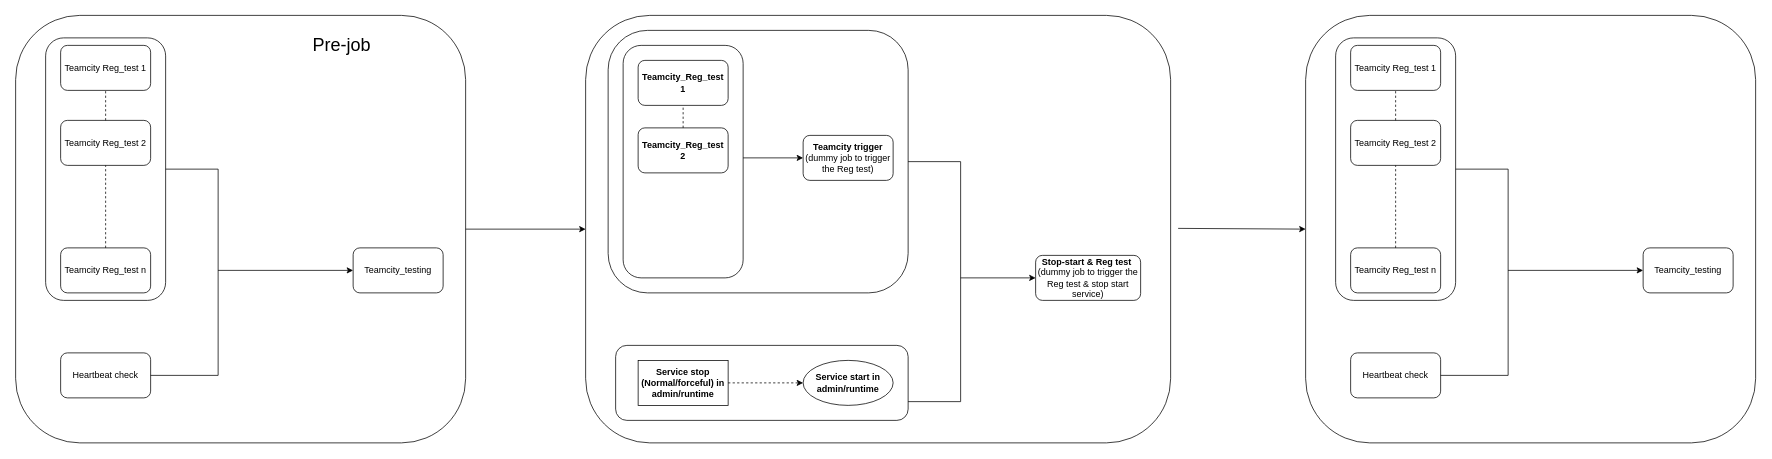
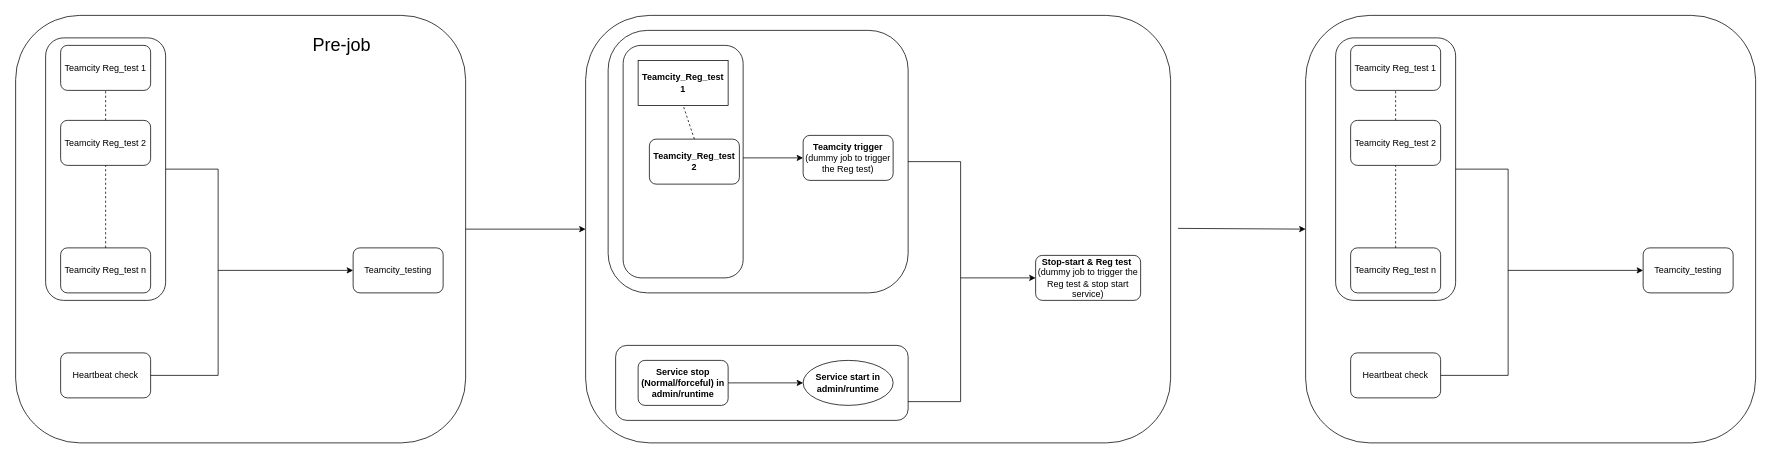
  <mxCell id="0" />
  <mxCell id="1" parent="0" />
  <mxCell id="2" value="" style="rounded=1;whiteSpace=wrap;html=1;fillColor=none;" vertex="1" parent="1"><mxGeometry x="780" y="20" width="780" height="570" as="geometry" /></mxCell>
  <mxCell id="3" value="" style="rounded=1;whiteSpace=wrap;html=1;fillColor=none;" vertex="1" parent="1"><mxGeometry x="830" y="60" width="160" height="310" as="geometry" /></mxCell>
  <mxCell id="4" value="" style="rounded=1;whiteSpace=wrap;html=1;fillColor=none;" vertex="1" parent="1"><mxGeometry x="820" y="460" width="390" height="100" as="geometry" /></mxCell>
  <mxCell id="5" style="edgeStyle=orthogonalEdgeStyle;rounded=0;orthogonalLoop=1;jettySize=auto;html=1;entryX=1;entryY=0.75;entryDx=0;entryDy=0;exitX=1;exitY=0.5;exitDx=0;exitDy=0;endArrow=none;endFill=0;" edge="1" parent="1" source="6" target="4"><mxGeometry relative="1" as="geometry"><mxPoint x="1260" y="260" as="targetPoint" /><Array as="points"><mxPoint x="1280" y="215" /><mxPoint x="1280" y="535" /></Array></mxGeometry></mxCell>
  <mxCell id="6" value="" style="rounded=1;whiteSpace=wrap;html=1;fillColor=none;" vertex="1" parent="1"><mxGeometry x="810" y="40" width="400" height="350" as="geometry" /></mxCell>
- <mxCell id="7" value="&lt;b&gt;Service stop (Normal/forceful) in admin/runtime&lt;/b&gt;" style="whiteSpace=wrap;html=1;rounded=0;" vertex="1" parent="1"><mxGeometry x="850" y="480" width="120" height="60" as="geometry" /></mxCell>
+ <mxCell id="7" value="&lt;b&gt;Service stop (Normal/forceful) in admin/runtime&lt;/b&gt;" style="rounded=1;whiteSpace=wrap;html=1;" vertex="1" parent="1"><mxGeometry x="850" y="480" width="120" height="60" as="geometry" /></mxCell>
  <mxCell id="8" value="&lt;b&gt;Teamcity trigger&lt;/b&gt;&lt;br&gt;(dummy job to trigger the Reg test)" style="rounded=1;whiteSpace=wrap;html=1;" vertex="1" parent="1"><mxGeometry x="1070" y="180" width="120" height="60" as="geometry" /></mxCell>
- <mxCell id="9" value="&lt;span&gt;&lt;b&gt;Teamcity_Reg_test 2&lt;/b&gt;&lt;/span&gt;" style="rounded=1;whiteSpace=wrap;html=1;" vertex="1" parent="1"><mxGeometry x="850" y="170" width="120" height="60" as="geometry" /></mxCell>
- <mxCell id="10" value="&lt;b&gt;Teamcity_Reg_test 1&lt;/b&gt;" style="rounded=1;whiteSpace=wrap;html=1;" vertex="1" parent="1"><mxGeometry x="850" y="80" width="120" height="60" as="geometry" /></mxCell>
+ <mxCell id="9" value="&lt;span&gt;&lt;b&gt;Teamcity_Reg_test 2&lt;/b&gt;&lt;/span&gt;" style="rounded=1;whiteSpace=wrap;html=1;" vertex="1" parent="1"><mxGeometry x="865" y="185" width="120" height="60" as="geometry" /></mxCell>
+ <mxCell id="10" value="&lt;b&gt;Teamcity_Reg_test 1&lt;/b&gt;" style="whiteSpace=wrap;html=1;rounded=0;" vertex="1" parent="1"><mxGeometry x="850" y="80" width="120" height="60" as="geometry" /></mxCell>
  <mxCell id="11" value="&lt;b&gt;Service start in admin/runtime&lt;/b&gt;" style="ellipse;whiteSpace=wrap;html=1;" vertex="1" parent="1"><mxGeometry x="1070" y="480" width="120" height="60" as="geometry" /></mxCell>
  <mxCell id="12" value="&lt;b&gt;Stop-start &amp;amp; Reg test&amp;nbsp;&lt;/b&gt;&lt;br&gt;(dummy job to trigger the Reg test &amp;amp; stop start service)" style="rounded=1;whiteSpace=wrap;html=1;" vertex="1" parent="1"><mxGeometry x="1380" y="340" width="140" height="60" as="geometry" /></mxCell>
  <mxCell id="13" value="" style="endArrow=none;dashed=1;html=1;entryX=0.5;entryY=1;entryDx=0;entryDy=0;exitX=0.5;exitY=0;exitDx=0;exitDy=0;" edge="1" parent="1" source="9" target="10"><mxGeometry width="50" height="50" relative="1" as="geometry"><mxPoint x="1170" y="300" as="sourcePoint" /><mxPoint x="1220" y="250" as="targetPoint" /></mxGeometry></mxCell>
- <mxCell id="14" value="" style="endArrow=classic;html=1;entryX=0;entryY=0.5;entryDx=0;entryDy=0;exitX=1;exitY=0.5;exitDx=0;exitDy=0;dashed=1;" edge="1" parent="1" source="7" target="11"><mxGeometry width="50" height="50" relative="1" as="geometry"><mxPoint x="1170" y="560" as="sourcePoint" /><mxPoint x="1220" y="510" as="targetPoint" /></mxGeometry></mxCell>
+ <mxCell id="14" value="" style="endArrow=classic;html=1;entryX=0;entryY=0.5;entryDx=0;entryDy=0;exitX=1;exitY=0.5;exitDx=0;exitDy=0;" edge="1" parent="1" source="7" target="11"><mxGeometry width="50" height="50" relative="1" as="geometry"><mxPoint x="1170" y="560" as="sourcePoint" /><mxPoint x="1220" y="510" as="targetPoint" /></mxGeometry></mxCell>
  <mxCell id="15" value="" style="endArrow=classic;html=1;entryX=0;entryY=0.5;entryDx=0;entryDy=0;" edge="1" parent="1" target="8"><mxGeometry width="50" height="50" relative="1" as="geometry"><mxPoint x="990" y="210" as="sourcePoint" /><mxPoint x="1220" y="250" as="targetPoint" /></mxGeometry></mxCell>
  <mxCell id="16" value="" style="endArrow=classic;html=1;entryX=0;entryY=0.5;entryDx=0;entryDy=0;" edge="1" parent="1" target="12"><mxGeometry width="50" height="50" relative="1" as="geometry"><mxPoint x="1280" y="370" as="sourcePoint" /><mxPoint x="1220" y="320" as="targetPoint" /></mxGeometry></mxCell>
  <mxCell id="17" value="Teamcity Reg_test 1" style="rounded=1;whiteSpace=wrap;html=1;" vertex="1" parent="1"><mxGeometry x="80" y="60" width="120" height="60" as="geometry" /></mxCell>
  <mxCell id="18" value="&lt;span&gt;Teamcity Reg_test 2&lt;/span&gt;" style="rounded=1;whiteSpace=wrap;html=1;" vertex="1" parent="1"><mxGeometry x="80" y="160" width="120" height="60" as="geometry" /></mxCell>
  <mxCell id="19" value="&lt;span style=&quot;font-family: &amp;#34;helvetica&amp;#34; ; font-size: 12px ; font-style: normal ; font-weight: 400 ; letter-spacing: normal ; text-align: center ; text-indent: 0px ; text-transform: none ; word-spacing: 0px ; float: none ; display: inline&quot;&gt;Teamcity Reg_test n&lt;/span&gt;" style="rounded=1;whiteSpace=wrap;html=1;" vertex="1" parent="1"><mxGeometry x="80" y="330" width="120" height="60" as="geometry" /></mxCell>
  <mxCell id="20" value="Heartbeat check" style="rounded=1;whiteSpace=wrap;html=1;" vertex="1" parent="1"><mxGeometry x="80" y="470" width="120" height="60" as="geometry" /></mxCell>
  <mxCell id="21" value="Teamcity_testing" style="rounded=1;whiteSpace=wrap;html=1;" vertex="1" parent="1"><mxGeometry x="470" y="330" width="120" height="60" as="geometry" /></mxCell>
  <mxCell id="22" value="" style="endArrow=none;dashed=1;html=1;entryX=0.5;entryY=1;entryDx=0;entryDy=0;exitX=0.5;exitY=0;exitDx=0;exitDy=0;" edge="1" parent="1" source="18" target="17"><mxGeometry width="50" height="50" relative="1" as="geometry"><mxPoint x="380" y="250" as="sourcePoint" /><mxPoint x="430" y="200" as="targetPoint" /></mxGeometry></mxCell>
  <mxCell id="23" value="" style="endArrow=none;dashed=1;html=1;entryX=0.5;entryY=1;entryDx=0;entryDy=0;exitX=0.5;exitY=0;exitDx=0;exitDy=0;" edge="1" parent="1" source="19" target="18"><mxGeometry width="50" height="50" relative="1" as="geometry"><mxPoint x="380" y="250" as="sourcePoint" /><mxPoint x="430" y="200" as="targetPoint" /></mxGeometry></mxCell>
  <mxCell id="24" style="edgeStyle=orthogonalEdgeStyle;rounded=0;orthogonalLoop=1;jettySize=auto;html=1;entryX=1;entryY=0.5;entryDx=0;entryDy=0;exitX=1;exitY=0.5;exitDx=0;exitDy=0;endArrow=none;endFill=0;" edge="1" parent="1" source="25" target="20"><mxGeometry relative="1" as="geometry"><Array as="points"><mxPoint x="290" y="225" /><mxPoint x="290" y="500" /></Array></mxGeometry></mxCell>
  <mxCell id="25" value="" style="rounded=1;whiteSpace=wrap;html=1;fillColor=none;" vertex="1" parent="1"><mxGeometry x="60" y="50" width="160" height="350" as="geometry" /></mxCell>
  <mxCell id="26" value="" style="endArrow=classic;html=1;entryX=0;entryY=0.5;entryDx=0;entryDy=0;startArrow=none;startFill=0;endFill=1;" edge="1" parent="1" target="21"><mxGeometry width="50" height="50" relative="1" as="geometry"><mxPoint x="290" y="360" as="sourcePoint" /><mxPoint x="430" y="300" as="targetPoint" /></mxGeometry></mxCell>
  <mxCell id="27" value="" style="rounded=1;whiteSpace=wrap;html=1;fillColor=none;" vertex="1" parent="1"><mxGeometry x="20" y="20" width="600" height="570" as="geometry" /></mxCell>
  <mxCell id="28" value="Teamcity Reg_test 1" style="rounded=1;whiteSpace=wrap;html=1;" vertex="1" parent="1"><mxGeometry x="1800" y="60" width="120" height="60" as="geometry" /></mxCell>
  <mxCell id="29" value="&lt;span&gt;Teamcity Reg_test 2&lt;/span&gt;" style="rounded=1;whiteSpace=wrap;html=1;" vertex="1" parent="1"><mxGeometry x="1800" y="160" width="120" height="60" as="geometry" /></mxCell>
  <mxCell id="30" value="&lt;span style=&quot;font-family: &amp;#34;helvetica&amp;#34; ; font-size: 12px ; font-style: normal ; font-weight: 400 ; letter-spacing: normal ; text-align: center ; text-indent: 0px ; text-transform: none ; word-spacing: 0px ; float: none ; display: inline&quot;&gt;Teamcity Reg_test n&lt;/span&gt;" style="rounded=1;whiteSpace=wrap;html=1;" vertex="1" parent="1"><mxGeometry x="1800" y="330" width="120" height="60" as="geometry" /></mxCell>
  <mxCell id="31" value="Heartbeat check" style="rounded=1;whiteSpace=wrap;html=1;" vertex="1" parent="1"><mxGeometry x="1800" y="470" width="120" height="60" as="geometry" /></mxCell>
  <mxCell id="32" value="Teamcity_testing" style="rounded=1;whiteSpace=wrap;html=1;" vertex="1" parent="1"><mxGeometry x="2190" y="330" width="120" height="60" as="geometry" /></mxCell>
  <mxCell id="33" value="" style="endArrow=none;dashed=1;html=1;entryX=0.5;entryY=1;entryDx=0;entryDy=0;exitX=0.5;exitY=0;exitDx=0;exitDy=0;" edge="1" parent="1" source="29" target="28"><mxGeometry width="50" height="50" relative="1" as="geometry"><mxPoint x="2100" y="250" as="sourcePoint" /><mxPoint x="2150" y="200" as="targetPoint" /></mxGeometry></mxCell>
  <mxCell id="34" value="" style="endArrow=none;dashed=1;html=1;entryX=0.5;entryY=1;entryDx=0;entryDy=0;exitX=0.5;exitY=0;exitDx=0;exitDy=0;" edge="1" parent="1" source="30" target="29"><mxGeometry width="50" height="50" relative="1" as="geometry"><mxPoint x="2100" y="250" as="sourcePoint" /><mxPoint x="2150" y="200" as="targetPoint" /></mxGeometry></mxCell>
  <mxCell id="35" style="edgeStyle=orthogonalEdgeStyle;rounded=0;orthogonalLoop=1;jettySize=auto;html=1;entryX=1;entryY=0.5;entryDx=0;entryDy=0;exitX=1;exitY=0.5;exitDx=0;exitDy=0;endArrow=none;endFill=0;" edge="1" parent="1" source="36" target="31"><mxGeometry relative="1" as="geometry"><Array as="points"><mxPoint x="2010" y="225" /><mxPoint x="2010" y="500" /></Array></mxGeometry></mxCell>
  <mxCell id="36" value="" style="rounded=1;whiteSpace=wrap;html=1;fillColor=none;" vertex="1" parent="1"><mxGeometry x="1780" y="50" width="160" height="350" as="geometry" /></mxCell>
  <mxCell id="37" value="" style="endArrow=classic;html=1;entryX=0;entryY=0.5;entryDx=0;entryDy=0;startArrow=none;startFill=0;endFill=1;" edge="1" parent="1" target="32"><mxGeometry width="50" height="50" relative="1" as="geometry"><mxPoint x="2010" y="360" as="sourcePoint" /><mxPoint x="2150" y="300" as="targetPoint" /></mxGeometry></mxCell>
  <mxCell id="38" value="&lt;span style=&quot;font-family: monospace ; font-size: 0px&quot;&gt;%3CmxGraphModel%3E%3Croot%3E%3CmxCell%20id%3D%220%22%2F%3E%3CmxCell%20id%3D%221%22%20parent%3D%220%22%2F%3E%3CmxCell%20id%3D%222%22%20value%3D%22Teamcity%20Reg_test%201%22%20style%3D%22rounded%3D1%3BwhiteSpace%3Dwrap%3Bhtml%3D1%3B%22%20vertex%3D%221%22%20parent%3D%221%22%3E%3CmxGeometry%20x%3D%22-720%22%20y%3D%2290%22%20width%3D%22120%22%20height%3D%2260%22%20as%3D%22geometry%22%2F%3E%3C%2FmxCell%3E%3CmxCell%20id%3D%223%22%20value%3D%22%26lt%3Bspan%26gt%3BTeamcity%20Reg_test%202%26lt%3B%2Fspan%26gt%3B%22%20style%3D%22rounded%3D1%3BwhiteSpace%3Dwrap%3Bhtml%3D1%3B%22%20vertex%3D%221%22%20parent%3D%221%22%3E%3CmxGeometry%20x%3D%22-720%22%20y%3D%22190%22%20width%3D%22120%22%20height%3D%2260%22%20as%3D%22geometry%22%2F%3E%3C%2FmxCell%3E%3CmxCell%20id%3D%224%22%20value%3D%22%26lt%3Bspan%20style%3D%26quot%3Bfont-family%3A%20%26amp%3B%2334%3Bhelvetica%26amp%3B%2334%3B%20%3B%20font-size%3A%2012px%20%3B%20font-style%3A%20normal%20%3B%20font-weight%3A%20400%20%3B%20letter-spacing%3A%20normal%20%3B%20text-align%3A%20center%20%3B%20text-indent%3A%200px%20%3B%20text-transform%3A%20none%20%3B%20word-spacing%3A%200px%20%3B%20float%3A%20none%20%3B%20display%3A%20inline%26quot%3B%26gt%3BTeamcity%20Reg_test%20n%26lt%3B%2Fspan%26gt%3B%22%20style%3D%22rounded%3D1%3BwhiteSpace%3Dwrap%3Bhtml%3D1%3B%22%20vertex%3D%221%22%20parent%3D%221%22%3E%3CmxGeometry%20x%3D%22-720%22%20y%3D%22360%22%20width%3D%22120%22%20height%3D%2260%22%20as%3D%22geometry%22%2F%3E%3C%2FmxCell%3E%3CmxCell%20id%3D%225%22%20value%3D%22Heartbeat%20check%22%20style%3D%22rounded%3D1%3BwhiteSpace%3Dwrap%3Bhtml%3D1%3B%22%20vertex%3D%221%22%20parent%3D%221%22%3E%3CmxGeometry%20x%3D%22-720%22%20y%3D%22500%22%20width%3D%22120%22%20height%3D%2260%22%20as%3D%22geometry%22%2F%3E%3C%2FmxCell%3E%3CmxCell%20id%3D%226%22%20value%3D%22Teamcity_testing%22%20style%3D%22rounded%3D1%3BwhiteSpace%3Dwrap%3Bhtml%3D1%3B%22%20vertex%3D%221%22%20parent%3D%221%22%3E%3CmxGeometry%20x%3D%22-330%22%20y%3D%22360%22%20width%3D%22120%22%20height%3D%2260%22%20as%3D%22geometry%22%2F%3E%3C%2FmxCell%3E%3CmxCell%20id%3D%227%22%20value%3D%22%22%20style%3D%22endArrow%3Dnone%3Bdashed%3D1%3Bhtml%3D1%3BentryX%3D0.5%3BentryY%3D1%3BentryDx%3D0%3BentryDy%3D0%3BexitX%3D0.5%3BexitY%3D0%3BexitDx%3D0%3BexitDy%3D0%3B%22%20edge%3D%221%22%20source%3D%223%22%20target%3D%222%22%20parent%3D%221%22%3E%3CmxGeometry%20width%3D%2250%22%20height%3D%2250%22%20relative%3D%221%22%20as%3D%22geometry%22%3E%3CmxPoint%20x%3D%22-420%22%20y%3D%22280%22%20as%3D%22sourcePoint%22%2F%3E%3CmxPoint%20x%3D%22-370%22%20y%3D%22230%22%20as%3D%22targetPoint%22%2F%3E%3C%2FmxGeometry%3E%3C%2FmxCell%3E%3CmxCell%20id%3D%228%22%20value%3D%22%22%20style%3D%22endArrow%3Dnone%3Bdashed%3D1%3Bhtml%3D1%3BentryX%3D0.5%3BentryY%3D1%3BentryDx%3D0%3BentryDy%3D0%3BexitX%3D0.5%3BexitY%3D0%3BexitDx%3D0%3BexitDy%3D0%3B%22%20edge%3D%221%22%20source%3D%224%22%20target%3D%223%22%20parent%3D%221%22%3E%3CmxGeometry%20width%3D%2250%22%20height%3D%2250%22%20relative%3D%221%22%20as%3D%22geometry%22%3E%3CmxPoint%20x%3D%22-420%22%20y%3D%22280%22%20as%3D%22sourcePoint%22%2F%3E%3CmxPoint%20x%3D%22-370%22%20y%3D%22230%22%20as%3D%22targetPoint%22%2F%3E%3C%2FmxGeometry%3E%3C%2FmxCell%3E%3CmxCell%20id%3D%229%22%20style%3D%22edgeStyle%3DorthogonalEdgeStyle%3Brounded%3D0%3BorthogonalLoop%3D1%3BjettySize%3Dauto%3Bhtml%3D1%3BentryX%3D1%3BentryY%3D0.5%3BentryDx%3D0%3BentryDy%3D0%3BexitX%3D1%3BexitY%3D0.5%3BexitDx%3D0%3BexitDy%3D0%3BendArrow%3Dnone%3BendFill%3D0%3B%22%20edge%3D%221%22%20source%3D%2210%22%20target%3D%225%22%20parent%3D%221%22%3E%3CmxGeometry%20relative%3D%221%22%20as%3D%22geometry%22%3E%3CArray%20as%3D%22points%22%3E%3CmxPoint%20x%3D%22-510%22%20y%3D%22255%22%2F%3E%3CmxPoint%20x%3D%22-510%22%20y%3D%22530%22%2F%3E%3C%2FArray%3E%3C%2FmxGeometry%3E%3C%2FmxCell%3E%3CmxCell%20id%3D%2210%22%20value%3D%22%22%20style%3D%22rounded%3D1%3BwhiteSpace%3Dwrap%3Bhtml%3D1%3BfillColor%3Dnone%3B%22%20vertex%3D%221%22%20parent%3D%221%22%3E%3CmxGeometry%20x%3D%22-740%22%20y%3D%2280%22%20width%3D%22160%22%20height%3D%22350%22%20as%3D%22geometry%22%2F%3E%3C%2FmxCell%3E%3CmxCell%20id%3D%2211%22%20value%3D%22%22%20style%3D%22endArrow%3Dclassic%3Bhtml%3D1%3BentryX%3D0%3BentryY%3D0.5%3BentryDx%3D0%3BentryDy%3D0%3BstartArrow%3Dnone%3BstartFill%3D0%3BendFill%3D1%3B%22%20edge%3D%221%22%20target%3D%226%22%20parent%3D%221%22%3E%3CmxGeometry%20width%3D%2250%22%20height%3D%2250%22%20relative%3D%221%22%20as%3D%22geometry%22%3E%3CmxPoint%20x%3D%22-510%22%20y%3D%22390.0%22%20as%3D%22sourcePoint%22%2F%3E%3CmxPoint%20x%3D%22-370%22%20y%3D%22330%22%20as%3D%22targetPoint%22%2F%3E%3C%2FmxGeometry%3E%3C%2FmxCell%3E%3CmxCell%20id%3D%2212%22%20value%3D%22%22%20style%3D%22rounded%3D1%3BwhiteSpace%3Dwrap%3Bhtml%3D1%3BfillColor%3Dnone%3B%22%20vertex%3D%221%22%20parent%3D%221%22%3E%3CmxGeometry%20x%3D%22-780%22%20y%3D%2250%22%20width%3D%22600%22%20height%3D%22570%22%20as%3D%22geometry%22%2F%3E%3C%2FmxCell%3E%3C%2Froot%3E%3C%2FmxGraphModel%3E&lt;/span&gt;" style="rounded=1;whiteSpace=wrap;html=1;fillColor=none;" vertex="1" parent="1"><mxGeometry x="1740" y="20" width="600" height="570" as="geometry" /></mxCell>
  <mxCell id="39" value="" style="endArrow=classic;html=1;exitX=1;exitY=0.5;exitDx=0;exitDy=0;entryX=0;entryY=0.5;entryDx=0;entryDy=0;" edge="1" parent="1" source="27" target="2"><mxGeometry width="50" height="50" relative="1" as="geometry"><mxPoint x="1190" y="230" as="sourcePoint" /><mxPoint x="1240" y="180" as="targetPoint" /></mxGeometry></mxCell>
  <mxCell id="40" value="" style="endArrow=classic;html=1;entryX=0;entryY=0.5;entryDx=0;entryDy=0;" edge="1" parent="1" target="38"><mxGeometry width="50" height="50" relative="1" as="geometry"><mxPoint x="1570" y="304" as="sourcePoint" /><mxPoint x="1710" y="304" as="targetPoint" /></mxGeometry></mxCell>
  <mxCell id="41" value="&lt;font style=&quot;font-size: 24px&quot;&gt;Pre-job&lt;/font&gt;" style="text;html=1;strokeColor=none;fillColor=none;align=center;verticalAlign=middle;whiteSpace=wrap;rounded=0;" vertex="1" parent="1"><mxGeometry x="390" y="50" width="130" height="20" as="geometry" /></mxCell>
